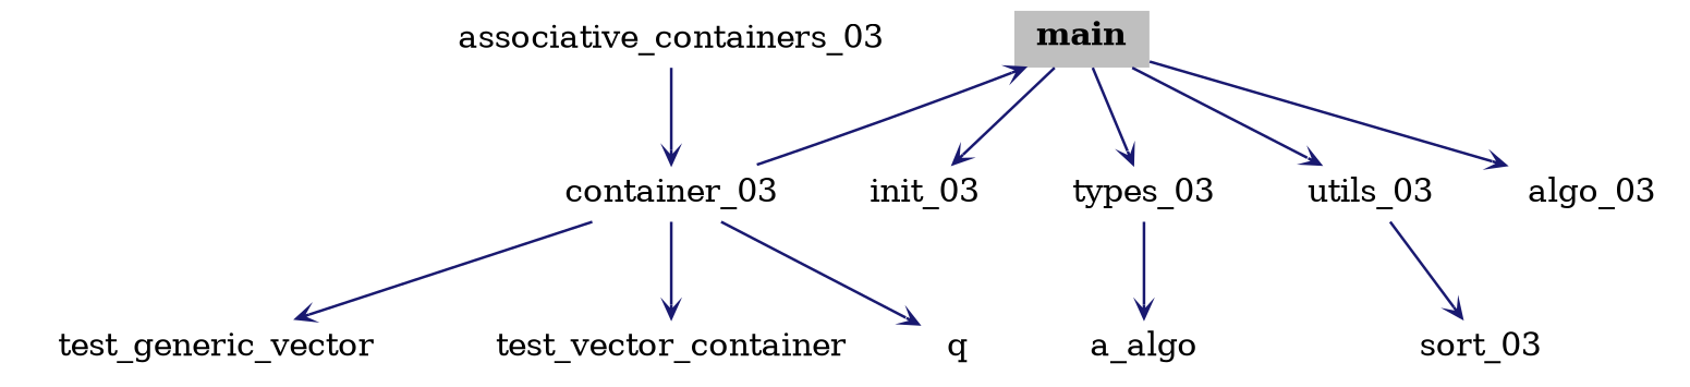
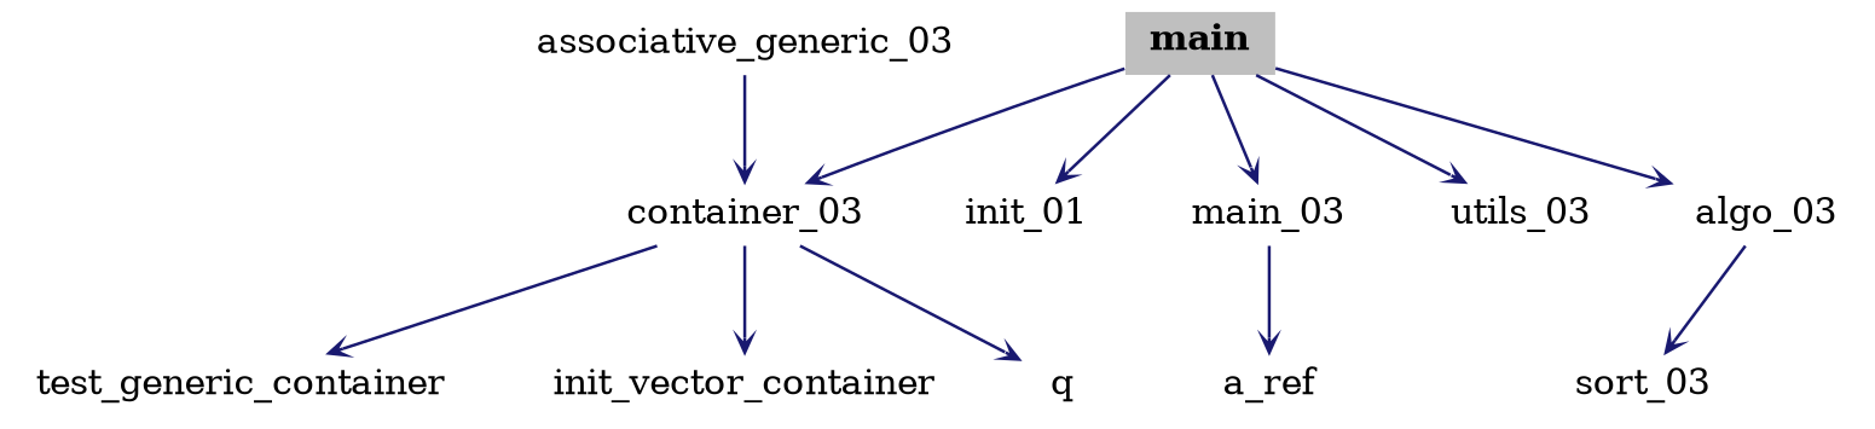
  digraph {
    fontname="DejaVu Serif"
    rankdir=TB
    node [color=black fontname="DejaVu Serif" fontsize=12 shape=plaintext]
    edge [arrowhead=open arrowsize=0.5 arrowtail=open color=midnightblue fontname="DejaVu Serif" fontsize=15 labelfontsize=15 style=solid]
    n1 [fillcolor=grey75 fontcolor=black height=0.2 label=<<b>main</b>> style=filled width=0.4]
    n2 [height=0.2 label=algo_03 width=0.4]
    n3 [height=0.2 label=container_03 width=0.4]
-   n4 [height=0.2 label=init_03 width=0.4]
-   n5 [height=0.2 label=types_03 width=0.4]
+   n4 [height=0.2 label=init_01 width=0.4]
+   n5 [height=0.2 label=main_03 width=0.4]
    n6 [height=0.2 label=utils_03 width=0.4]
    n7 [height=0.2 label=sort_03 width=0.4]
    n8 [height=0.2 label=q width=0.4]
-   n9 [height=0.2 label=test_generic_vector width=0.4]
-   n10 [height=0.2 label=test_vector_container width=0.4]
-   n11 [height=0.2 label=a_algo width=0.4]
-   n12 [height=0.2 label=associative_containers_03 width=0.4]
+   n9 [height=0.2 label=test_generic_container width=0.4]
+   n10 [height=0.2 label=init_vector_container width=0.4]
+   n11 [height=0.2 label=a_ref width=0.4]
+   n12 [height=0.2 label=associative_generic_03 width=0.4]
    n1 -> n2
-   n3 -> n1
+   n1 -> n3
    n1 -> n4
    n1 -> n5
    n1 -> n6
-   n6 -> n7
+   n2 -> n7
    n3 -> n8
    n3 -> n9
    n3 -> n10
    n5 -> n11
    n12 -> n3
  }
